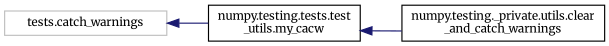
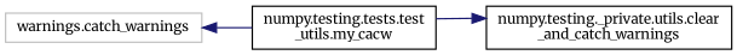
  digraph {
    fontname=Merriweather
    rankdir=LR
    node [color=black fillcolor=white fontname=Merriweather fontsize=10 shape=record style=filled]
    edge [color=midnightblue dir=back fontname=Merriweather fontsize=10 labelfontname=Helvetica labelfontsize=10 style=solid]
-   n1 [color=grey75 height=0.2 label="tests.catch_warnings" width=0.4]
+   n1 [color=grey75 height=0.2 label="warnings.catch_warnings" width=0.4]
    n2 [height=0.2 label="numpy.testing.tests.test\l_utils.my_cacw" width=0.4]
    n3 [height=0.2 label="numpy.testing._private.utils.clear\l_and_catch_warnings" width=0.4]
    n1 -> n2
-   n2 -> n3
+   n3 -> n2
  }
